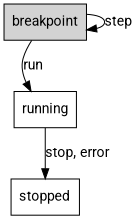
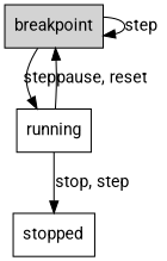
  digraph {
    concentrate=true
    fontname=Roboto
    node [fontname=Roboto shape=rect]
    edge [fontname=Roboto]
    breakpoint [fillcolor=lightgrey style=filled]
    running
    stopped
    breakpoint -> breakpoint [label="step "]
-   breakpoint -> running [label="run "]
-   running -> stopped [label="stop, error "]
+   breakpoint -> running [label="step "]
+   running -> breakpoint [label="pause, reset "]
+   running -> stopped [label="stop, step "]
  }
